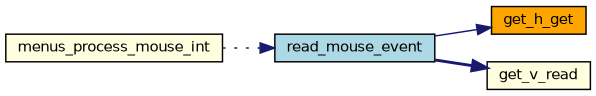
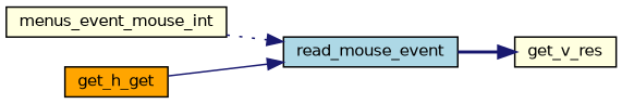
  digraph {
    rankdir=LR
    node [color=black fillcolor=lightyellow fontname=Helvetica fontsize=10 shape=record style=filled]
    edge [color=midnightblue fontname=Helvetica fontsize=10 labelfontname=Helvetica labelfontsize=10]
-   n1 [fontcolor=black height=0.2 label=menus_process_mouse_int width=0.4]
+   n1 [fontcolor=black height=0.2 label=menus_event_mouse_int width=0.4]
    n2 [fillcolor=lightblue height=0.2 label=read_mouse_event width=0.4]
    n3 [fillcolor=orange height=0.2 label=get_h_get width=0.4]
-   n4 [height=0.2 label=get_v_read width=0.4]
+   n4 [height=0.2 label=get_v_res width=0.4]
    n1 -> n2 [style=dotted]
-   n2 -> n3 [style=solid]
+   n3 -> n2 [style=solid]
    n2 -> n4 [style=bold]
  }
